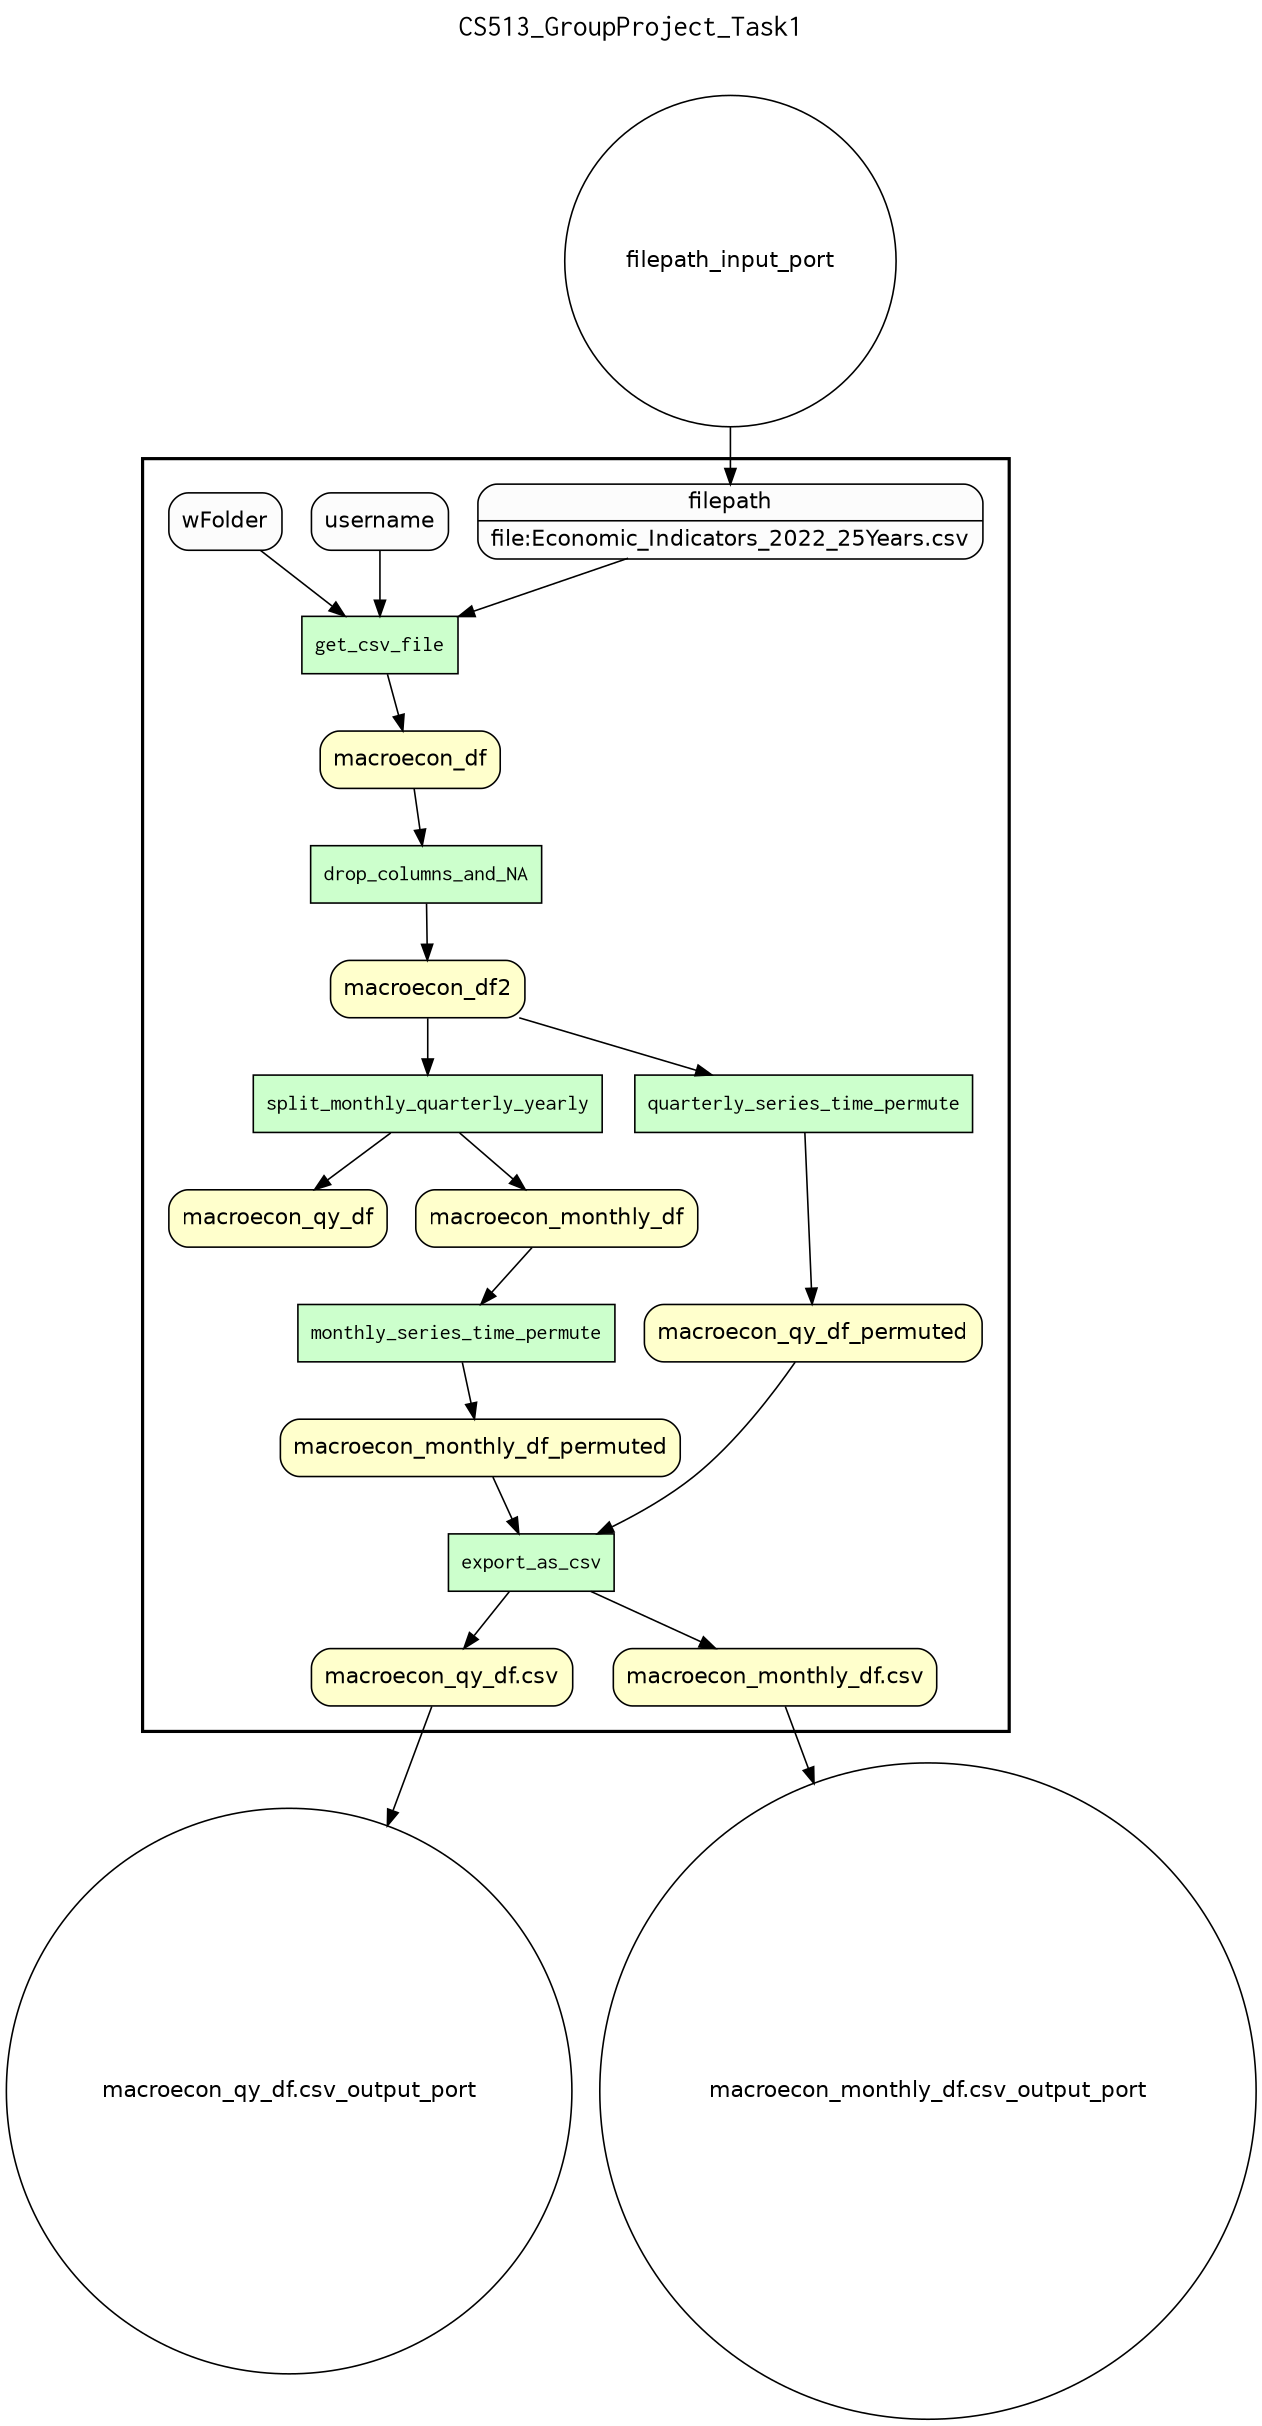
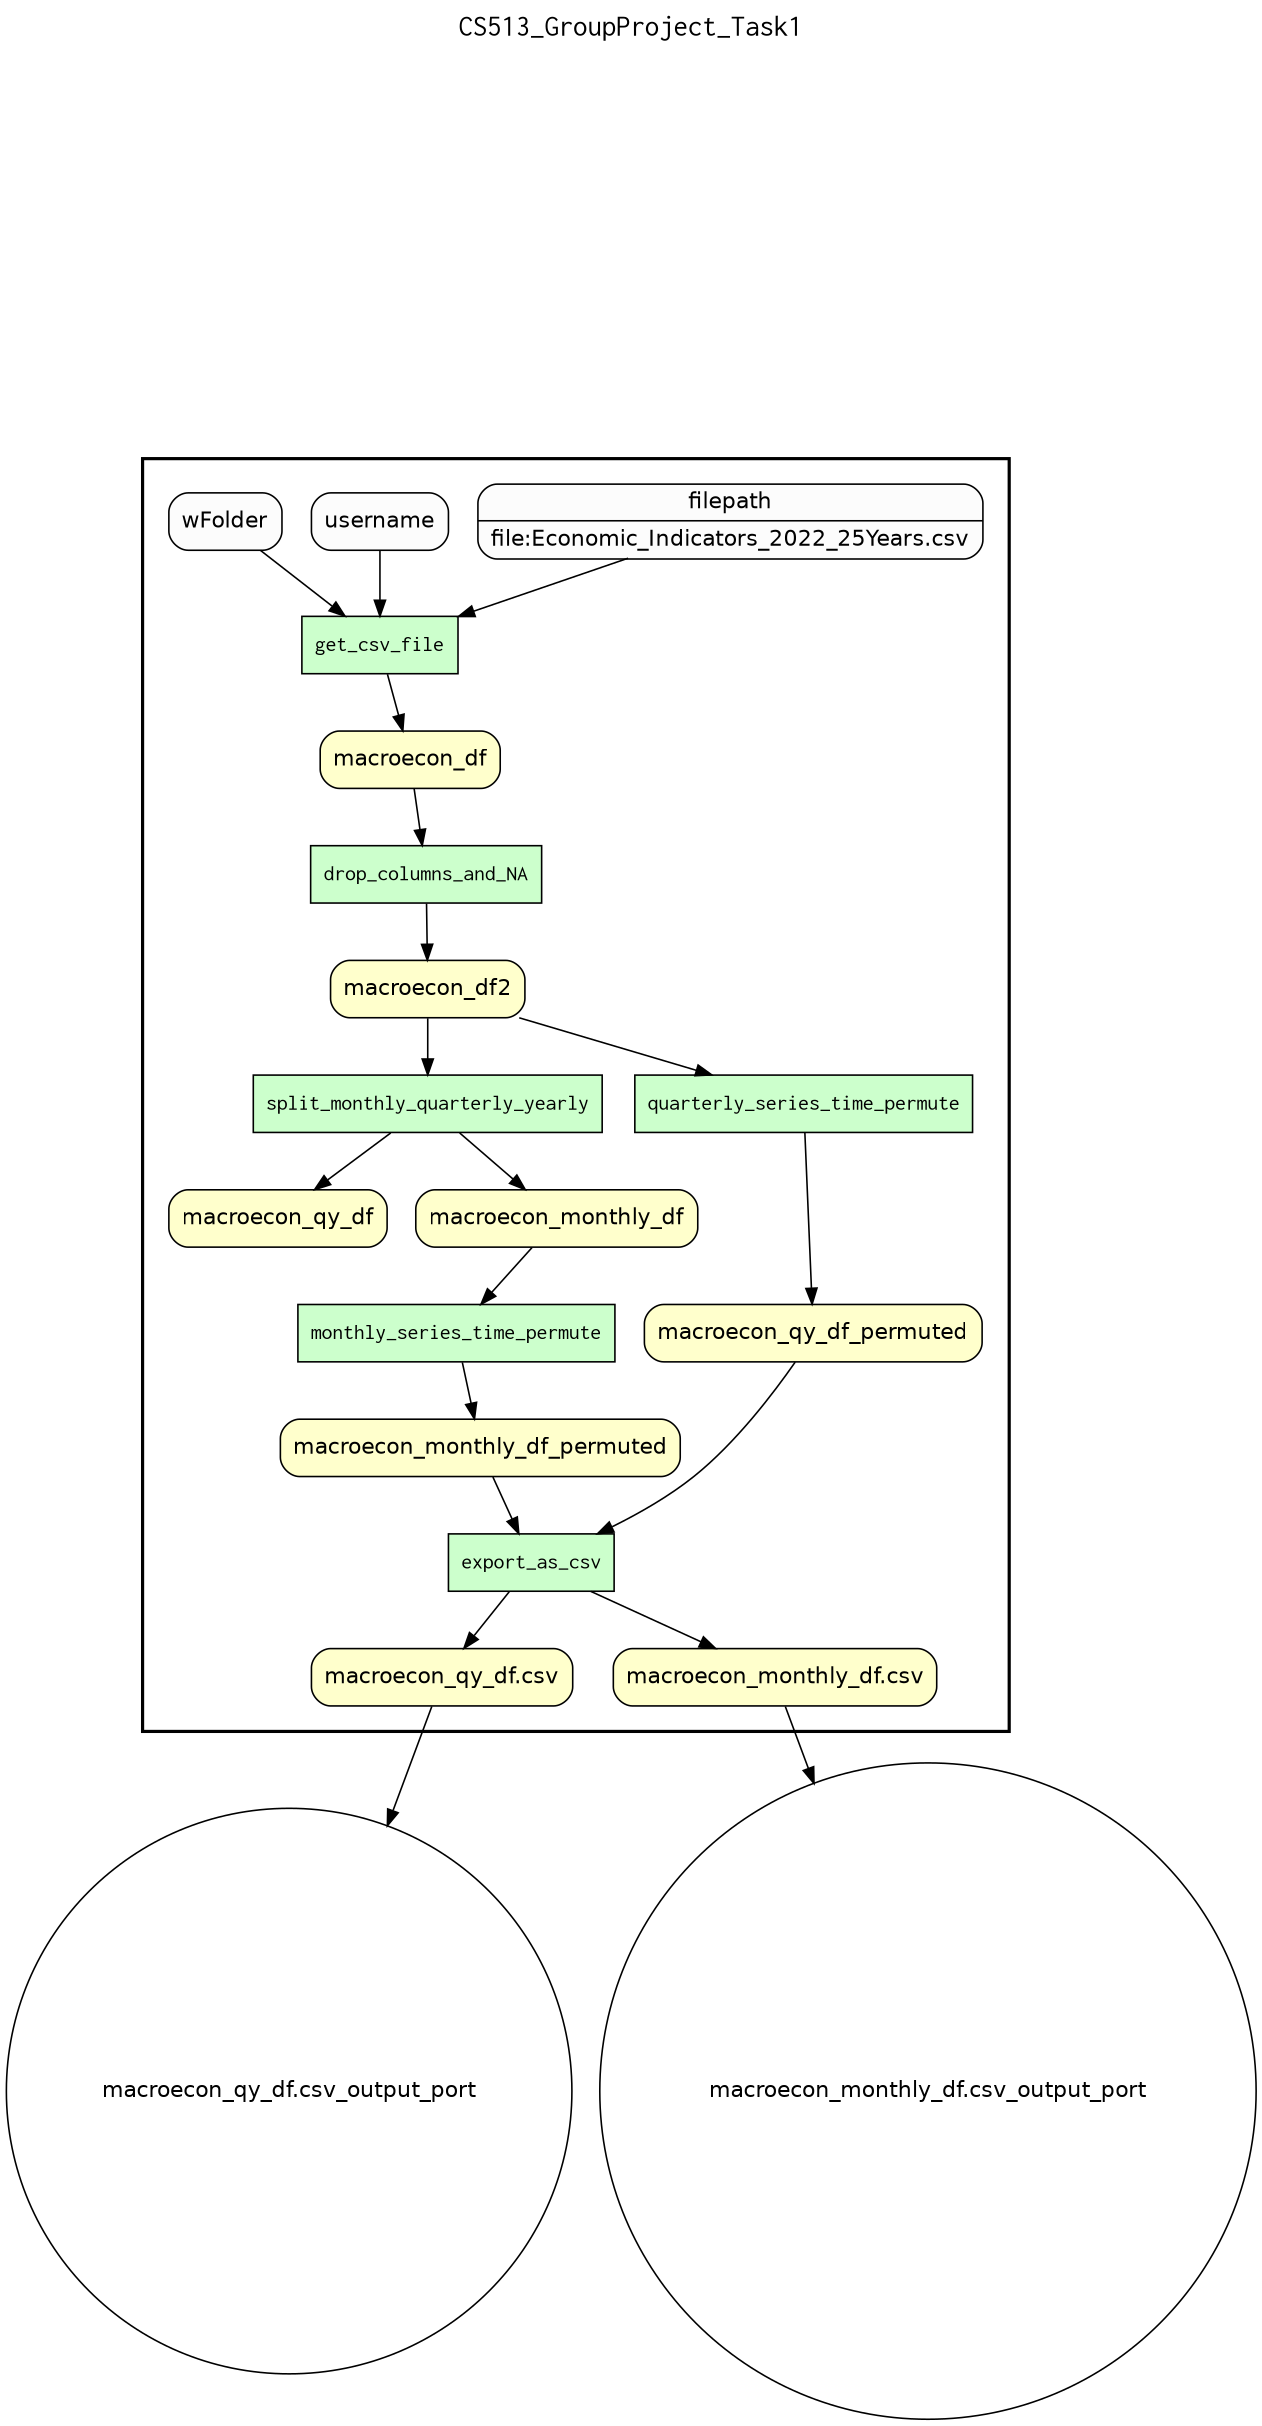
  digraph {
    fontname=Courier
    fontsize=18
    label=CS513_GroupProject_Task1
    labelloc=t
    rankdir=TB
    node [fillcolor="#FFFFCC" fontname=Helvetica peripheries=1 shape=box style="rounded,filled"]
    get_csv_file [fillcolor="#CCFFCC" fontname=Courier style=filled]
    macroecon_df
    drop_columns_and_NA [fillcolor="#CCFFCC" fontname=Courier style=filled]
    macroecon_df2
    split_monthly_quarterly_yearly [fillcolor="#CCFFCC" fontname=Courier style=filled]
    macroecon_qy_df
    macroecon_monthly_df
    quarterly_series_time_permute [fillcolor="#CCFFCC" fontname=Courier style=filled]
    macroecon_qy_df_permuted
    monthly_series_time_permute [fillcolor="#CCFFCC" fontname=Courier style=filled]
    macroecon_monthly_df_permuted
    export_as_csv [fillcolor="#CCFFCC" fontname=Courier style=filled]
    "macroecon_qy_df.csv"
    "macroecon_monthly_df.csv"
    n15 [fillcolor="#FCFCFC" label="{<f0> filepath |<f1> file\:Economic_Indicators_2022_25Years.csv}" rankdir=LR shape=record]
    username [fillcolor="#FCFCFC"]
    wFolder [fillcolor="#FCFCFC"]
    "macroecon_qy_df.csv_output_port" [fillcolor="#FFFFFF" shape=circle width=0.2]
    "macroecon_monthly_df.csv_output_port" [fillcolor="#FFFFFF" shape=circle width=0.2]
-   filepath_input_port [fillcolor="#FFFFFF" shape=circle width=0.2]
    subgraph cluster_1 {
      color=black
      label=""
      penwidth=2
      subgraph cluster_2 {
        color=white
        label=""
        penwidth=2
        get_csv_file
        macroecon_df
        drop_columns_and_NA
        macroecon_df2
        split_monthly_quarterly_yearly
        macroecon_qy_df
        macroecon_monthly_df
        quarterly_series_time_permute
        macroecon_qy_df_permuted
        monthly_series_time_permute
        macroecon_monthly_df_permuted
        export_as_csv
        "macroecon_qy_df.csv"
        "macroecon_monthly_df.csv"
        n15
        username
        wFolder
      }
    }
    get_csv_file -> macroecon_df
    macroecon_df -> drop_columns_and_NA
    drop_columns_and_NA -> macroecon_df2
    macroecon_df2 -> split_monthly_quarterly_yearly
    macroecon_df2 -> quarterly_series_time_permute
    split_monthly_quarterly_yearly -> macroecon_qy_df
    split_monthly_quarterly_yearly -> macroecon_monthly_df
    macroecon_monthly_df -> monthly_series_time_permute
    quarterly_series_time_permute -> macroecon_qy_df_permuted
    macroecon_qy_df_permuted -> export_as_csv
    monthly_series_time_permute -> macroecon_monthly_df_permuted
    macroecon_monthly_df_permuted -> export_as_csv
    export_as_csv -> "macroecon_qy_df.csv"
    export_as_csv -> "macroecon_monthly_df.csv"
    "macroecon_qy_df.csv" -> "macroecon_qy_df.csv_output_port"
    "macroecon_monthly_df.csv" -> "macroecon_monthly_df.csv_output_port"
    n15 -> get_csv_file
    username -> get_csv_file
    wFolder -> get_csv_file
-   filepath_input_port -> n15
  }
